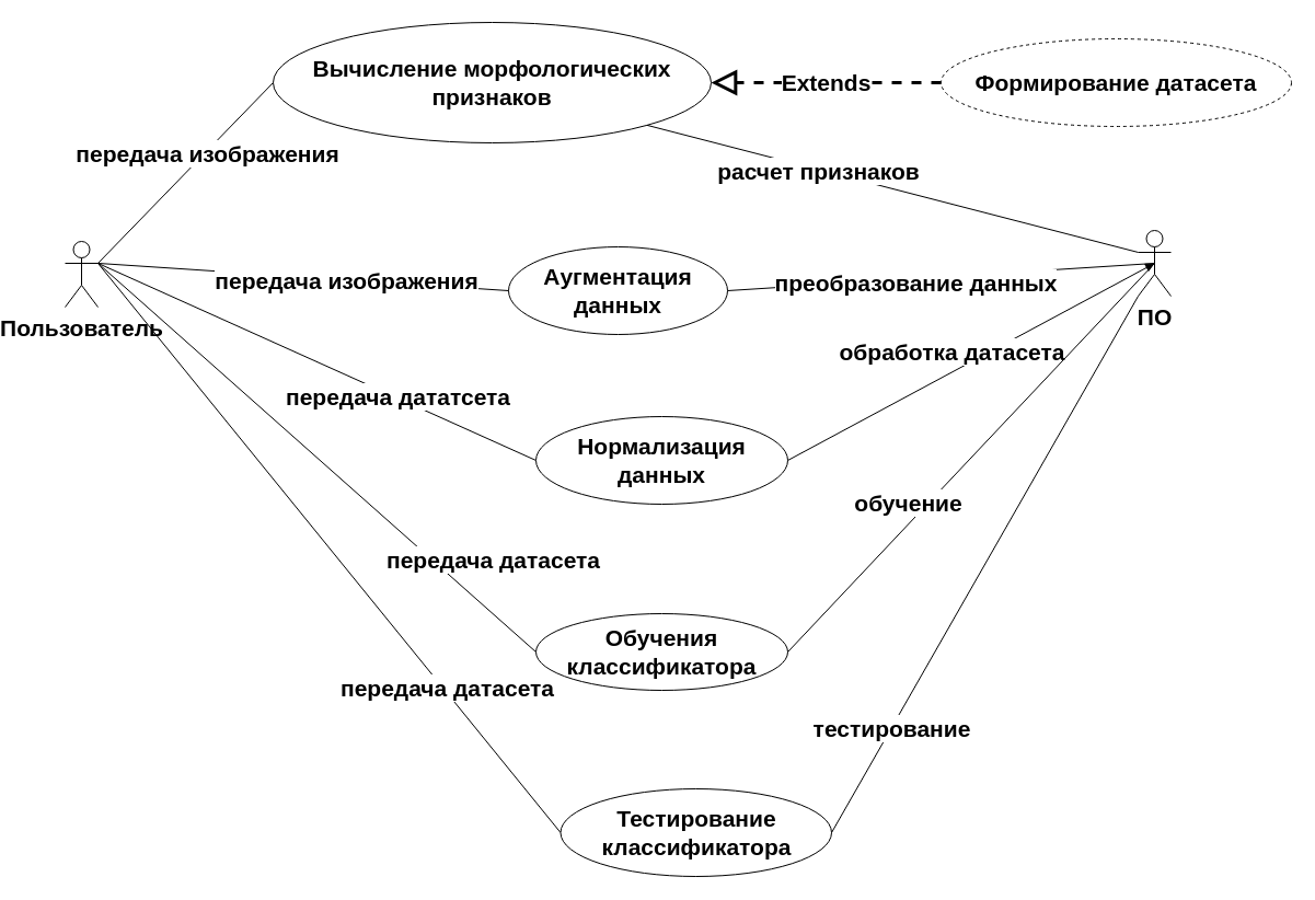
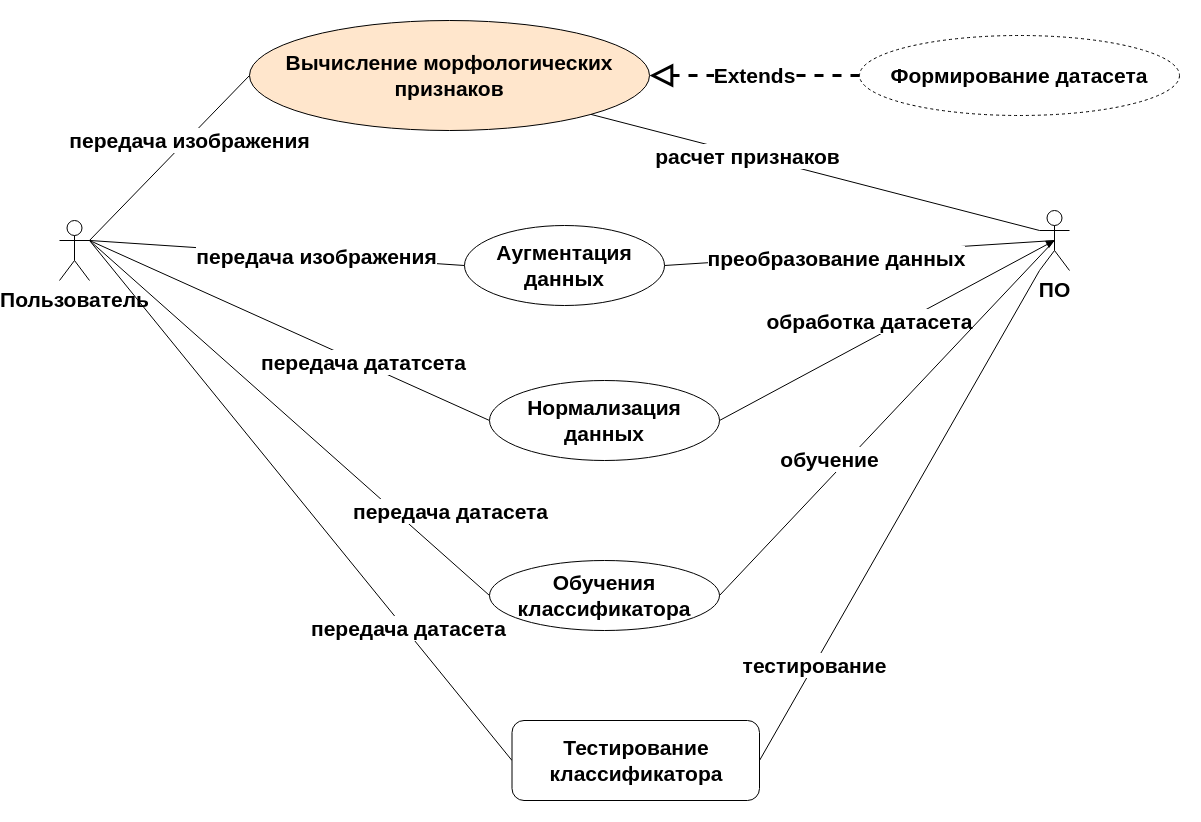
  <mxCell id="0" />
  <mxCell id="1" parent="0" />
  <mxCell id="2" value="Пользователь" style="shape=umlActor;verticalLabelPosition=bottom;verticalAlign=top;html=1;outlineConnect=0;fontSize=21;fontStyle=1" parent="1" vertex="1"><mxGeometry x="20" y="220" width="30" height="60" as="geometry" /></mxCell>
- <mxCell id="3" value="Вычисление морфологических признаков" style="ellipse;whiteSpace=wrap;html=1;fontSize=21;fontStyle=1" parent="1" vertex="1"><mxGeometry x="210" y="20" width="400" height="110" as="geometry" /></mxCell>
+ <mxCell id="3" value="Вычисление морфологических признаков" style="ellipse;whiteSpace=wrap;html=1;fontSize=21;fontStyle=1;fillColor=#ffe6cc;" parent="1" vertex="1"><mxGeometry x="210" y="20" width="400" height="110" as="geometry" /></mxCell>
  <mxCell id="4" value="Формирование датасета" style="ellipse;whiteSpace=wrap;html=1;fontSize=21;fontStyle=1;dashed=1;" parent="1" vertex="1"><mxGeometry x="820" y="35" width="320" height="80" as="geometry" /></mxCell>
  <mxCell id="5" value="Extends" style="endArrow=block;endSize=16;endFill=0;html=1;rounded=0;entryX=1;entryY=0.5;entryDx=0;entryDy=0;exitX=0;exitY=0.5;exitDx=0;exitDy=0;fontSize=21;fontStyle=1;dashed=1;strokeWidth=3;" parent="1" source="4" target="3" edge="1"><mxGeometry width="160" relative="1" as="geometry"><mxPoint x="370" y="180" as="sourcePoint" /><mxPoint x="530" y="180" as="targetPoint" /></mxGeometry></mxCell>
  <mxCell id="6" value="" style="endArrow=none;html=1;rounded=0;exitX=1;exitY=0.333;exitDx=0;exitDy=0;exitPerimeter=0;entryX=0;entryY=0.5;entryDx=0;entryDy=0;fontSize=21;fontStyle=1" parent="1" source="2" target="3" edge="1"><mxGeometry width="50" height="50" relative="1" as="geometry"><mxPoint x="220" y="240" as="sourcePoint" /><mxPoint x="270" y="190" as="targetPoint" /></mxGeometry></mxCell>
  <mxCell id="7" value="передача изображения" style="edgeLabel;html=1;align=center;verticalAlign=middle;resizable=0;points=[];fontSize=21;fontStyle=1" parent="6" vertex="1" connectable="0"><mxGeometry x="-0.261" y="-4" relative="1" as="geometry"><mxPoint x="37" y="-42" as="offset" /></mxGeometry></mxCell>
  <mxCell id="8" value="Обучения классификатора" style="ellipse;whiteSpace=wrap;html=1;fontSize=21;fontStyle=1" parent="1" vertex="1"><mxGeometry x="450" y="560" width="230" height="70" as="geometry" /></mxCell>
  <mxCell id="9" value="" style="endArrow=none;html=1;rounded=0;entryX=1;entryY=0.333;entryDx=0;entryDy=0;entryPerimeter=0;exitX=0;exitY=0.5;exitDx=0;exitDy=0;fontSize=21;fontStyle=1" parent="1" source="8" target="2" edge="1"><mxGeometry width="50" height="50" relative="1" as="geometry"><mxPoint x="100" y="420" as="sourcePoint" /><mxPoint x="150" y="370" as="targetPoint" /></mxGeometry></mxCell>
  <mxCell id="10" value="передача датасета" style="edgeLabel;html=1;align=center;verticalAlign=middle;resizable=0;points=[];fontSize=21;fontStyle=1" parent="9" vertex="1" connectable="0"><mxGeometry x="-0.168" y="-2" relative="1" as="geometry"><mxPoint x="125" y="64" as="offset" /></mxGeometry></mxCell>
  <mxCell id="11" value="&lt;font style=&quot;font-size: 21px;&quot;&gt;Аугментация данных&lt;/font&gt;" style="ellipse;whiteSpace=wrap;html=1;fontSize=21;fontStyle=1" vertex="1" parent="1"><mxGeometry x="425" y="225" width="200" height="80" as="geometry" /></mxCell>
  <mxCell id="12" value="" style="endArrow=none;html=1;rounded=0;exitX=1;exitY=0.333;exitDx=0;exitDy=0;exitPerimeter=0;entryX=0;entryY=0.5;entryDx=0;entryDy=0;endFill=0;fontSize=21;fontStyle=1" edge="1" parent="1" source="2" target="11"><mxGeometry width="50" height="50" relative="1" as="geometry"><mxPoint x="150" y="300" as="sourcePoint" /><mxPoint x="200" y="250" as="targetPoint" /></mxGeometry></mxCell>
  <mxCell id="13" value="передача изображения" style="edgeLabel;html=1;align=center;verticalAlign=middle;resizable=0;points=[];fontSize=21;fontStyle=1" vertex="1" connectable="0" parent="12"><mxGeometry x="0.302" y="1" relative="1" as="geometry"><mxPoint x="-18" as="offset" /></mxGeometry></mxCell>
  <mxCell id="14" value="ПО" style="shape=umlActor;verticalLabelPosition=bottom;verticalAlign=top;html=1;outlineConnect=0;fontSize=21;fontStyle=1" vertex="1" parent="1"><mxGeometry x="1000" y="210" width="30" height="60" as="geometry" /></mxCell>
  <mxCell id="15" value="" style="endArrow=none;html=1;rounded=0;exitX=0.5;exitY=0.5;exitDx=0;exitDy=0;exitPerimeter=0;entryX=1;entryY=0.5;entryDx=0;entryDy=0;endFill=0;fontSize=21;fontStyle=1" edge="1" parent="1" source="14" target="11"><mxGeometry width="50" height="50" relative="1" as="geometry"><mxPoint x="60" y="250" as="sourcePoint" /><mxPoint x="440" y="250" as="targetPoint" /></mxGeometry></mxCell>
  <mxCell id="16" value="преобразование данных" style="edgeLabel;html=1;align=center;verticalAlign=middle;resizable=0;points=[];fontSize=21;fontStyle=1" vertex="1" connectable="0" parent="15"><mxGeometry x="0.302" y="1" relative="1" as="geometry"><mxPoint x="35" as="offset" /></mxGeometry></mxCell>
  <mxCell id="17" value="" style="endArrow=none;html=1;rounded=0;exitX=0;exitY=0.333;exitDx=0;exitDy=0;exitPerimeter=0;entryX=1;entryY=1;entryDx=0;entryDy=0;endFill=0;fontSize=21;fontStyle=1" edge="1" parent="1" source="14" target="3"><mxGeometry width="50" height="50" relative="1" as="geometry"><mxPoint x="70" y="260" as="sourcePoint" /><mxPoint x="450" y="260" as="targetPoint" /></mxGeometry></mxCell>
  <mxCell id="18" value="расчет признаков" style="edgeLabel;html=1;align=center;verticalAlign=middle;resizable=0;points=[];fontSize=21;fontStyle=1" vertex="1" connectable="0" parent="17"><mxGeometry x="0.302" y="1" relative="1" as="geometry"><mxPoint as="offset" /></mxGeometry></mxCell>
  <mxCell id="19" value="" style="endArrow=none;html=1;rounded=0;fontSize=21;exitX=1;exitY=0.333;exitDx=0;exitDy=0;exitPerimeter=0;entryX=0;entryY=0.5;entryDx=0;entryDy=0;fontStyle=1" edge="1" parent="1" source="2" target="21"><mxGeometry width="50" height="50" relative="1" as="geometry"><mxPoint x="450" y="360" as="sourcePoint" /><mxPoint x="440" y="390" as="targetPoint" /></mxGeometry></mxCell>
  <mxCell id="20" value="передача дататсета" style="edgeLabel;html=1;align=center;verticalAlign=middle;resizable=0;points=[];fontSize=21;fontStyle=1" vertex="1" connectable="0" parent="19"><mxGeometry x="0.373" y="1" relative="1" as="geometry"><mxPoint x="-1" y="-1" as="offset" /></mxGeometry></mxCell>
  <mxCell id="21" value="Нормализация данных" style="ellipse;whiteSpace=wrap;html=1;fontSize=21;fontStyle=1" vertex="1" parent="1"><mxGeometry x="450" y="380" width="230" height="80" as="geometry" /></mxCell>
  <mxCell id="22" value="" style="endArrow=block;html=1;rounded=0;fontSize=21;entryX=0.5;entryY=0.5;entryDx=0;entryDy=0;entryPerimeter=0;exitX=1;exitY=0.5;exitDx=0;exitDy=0;fontStyle=1;" edge="1" parent="1" source="21" target="14"><mxGeometry width="50" height="50" relative="1" as="geometry"><mxPoint x="890" y="340" as="sourcePoint" /><mxPoint x="940" y="290" as="targetPoint" /></mxGeometry></mxCell>
  <mxCell id="23" value="обработка датасета" style="edgeLabel;html=1;align=center;verticalAlign=middle;resizable=0;points=[];fontSize=21;fontStyle=1" vertex="1" connectable="0" parent="22"><mxGeometry x="0.309" y="3" relative="1" as="geometry"><mxPoint x="-68" y="21" as="offset" /></mxGeometry></mxCell>
  <mxCell id="24" value="" style="endArrow=none;html=1;rounded=0;fontSize=21;entryX=0.5;entryY=0.5;entryDx=0;entryDy=0;entryPerimeter=0;exitX=1;exitY=0.5;exitDx=0;exitDy=0;fontStyle=1" edge="1" parent="1" source="8" target="14"><mxGeometry width="50" height="50" relative="1" as="geometry"><mxPoint x="840" y="490" as="sourcePoint" /><mxPoint x="890" y="440" as="targetPoint" /></mxGeometry></mxCell>
  <mxCell id="25" value="обучение" style="edgeLabel;html=1;align=center;verticalAlign=middle;resizable=0;points=[];fontSize=21;fontStyle=1" vertex="1" connectable="0" parent="24"><mxGeometry x="-0.224" y="-1" relative="1" as="geometry"><mxPoint x="-21" as="offset" /></mxGeometry></mxCell>
  <mxCell id="26" value="" style="endArrow=none;html=1;rounded=0;fontSize=21;entryX=1;entryY=0.333;entryDx=0;entryDy=0;entryPerimeter=0;exitX=0;exitY=0.5;exitDx=0;exitDy=0;fontStyle=1" edge="1" parent="1" source="28" target="2"><mxGeometry width="50" height="50" relative="1" as="geometry"><mxPoint x="440" y="770" as="sourcePoint" /><mxPoint x="60" y="240" as="targetPoint" /></mxGeometry></mxCell>
  <mxCell id="27" value="передача датасета" style="edgeLabel;html=1;align=center;verticalAlign=middle;resizable=0;points=[];fontSize=21;fontStyle=1" vertex="1" connectable="0" parent="26"><mxGeometry x="-0.5" y="-3" relative="1" as="geometry"><mxPoint as="offset" /></mxGeometry></mxCell>
- <mxCell id="28" value="Тестирование классификатора" style="ellipse;whiteSpace=wrap;html=1;fontSize=21;fontStyle=1" vertex="1" parent="1"><mxGeometry x="472.5" y="720" width="247.5" height="80" as="geometry" /></mxCell>
+ <mxCell id="28" value="Тестирование классификатора" style="whiteSpace=wrap;html=1;fontSize=21;fontStyle=1;rounded=1;" vertex="1" parent="1"><mxGeometry x="472.5" y="720" width="247.5" height="80" as="geometry" /></mxCell>
  <mxCell id="29" value="" style="endArrow=none;html=1;rounded=0;fontSize=21;exitX=1;exitY=0.5;exitDx=0;exitDy=0;entryX=0;entryY=1;entryDx=0;entryDy=0;entryPerimeter=0;fontStyle=1" edge="1" parent="1" source="28" target="14"><mxGeometry width="50" height="50" relative="1" as="geometry"><mxPoint x="1030" y="570" as="sourcePoint" /><mxPoint x="1080" y="520" as="targetPoint" /></mxGeometry></mxCell>
  <mxCell id="30" value="тестирование" style="edgeLabel;html=1;align=center;verticalAlign=middle;resizable=0;points=[];fontSize=21;fontStyle=1" vertex="1" connectable="0" parent="29"><mxGeometry x="-0.607" y="-1" relative="1" as="geometry"><mxPoint x="-1" as="offset" /></mxGeometry></mxCell>
